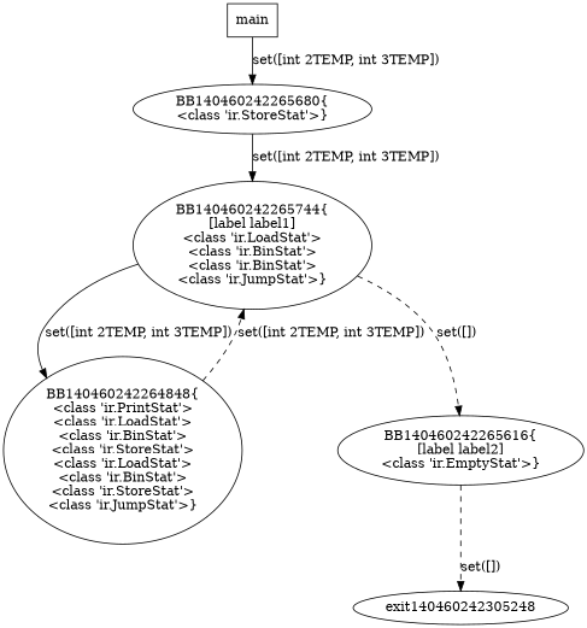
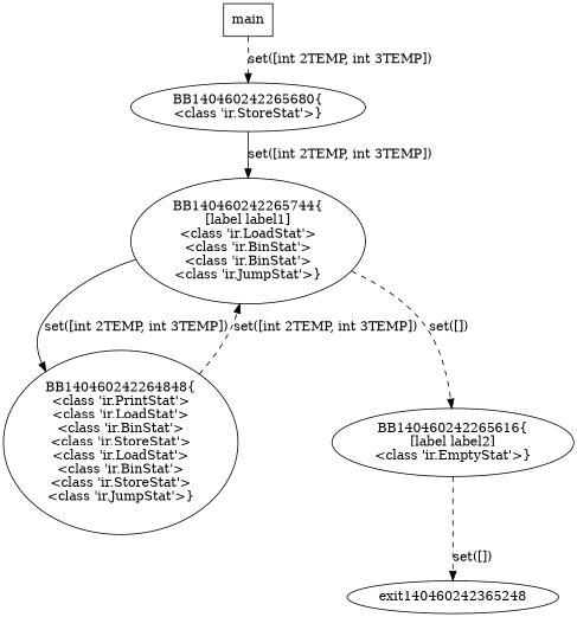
  digraph {
    n1 [label="BB140460242265680{\n<class 'ir.StoreStat'>}"]
    n2 [label="BB140460242265744{\n[label label1]\n<class 'ir.LoadStat'>\n<class 'ir.BinStat'>\n<class 'ir.BinStat'>\n<class 'ir.JumpStat'>}"]
    n3 [label="BB140460242264848{\n<class 'ir.PrintStat'>\n<class 'ir.LoadStat'>\n<class 'ir.BinStat'>\n<class 'ir.StoreStat'>\n<class 'ir.LoadStat'>\n<class 'ir.BinStat'>\n<class 'ir.StoreStat'>\n<class 'ir.JumpStat'>}"]
    n4 [label="BB140460242265616{\n[label label2]\n<class 'ir.EmptyStat'>}"]
-   exit140460242365248 [label=exit140460242305248]
+   exit140460242365248
    main [shape=box]
    n1 -> n2 [label="set([int 2TEMP, int 3TEMP])"]
    n2 -> n3 [label="set([int 2TEMP, int 3TEMP])"]
    n2 -> n4 [label="set([])" style=dashed]
    n3 -> n2 [label="set([int 2TEMP, int 3TEMP])" style=dashed]
    n4 -> exit140460242365248 [label="set([])" style=dashed]
-   main -> n1 [label="set([int 2TEMP, int 3TEMP])"]
+   main -> n1 [label="set([int 2TEMP, int 3TEMP])" style=dashed]
  }
